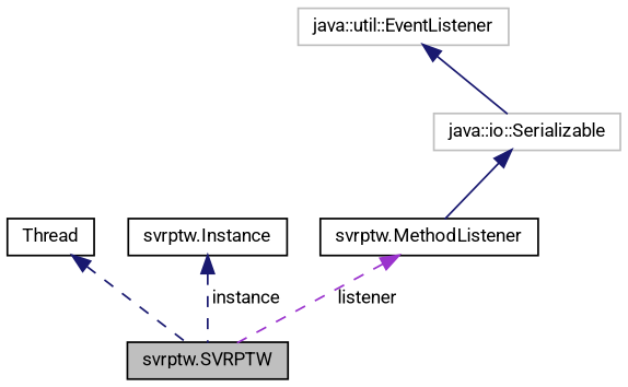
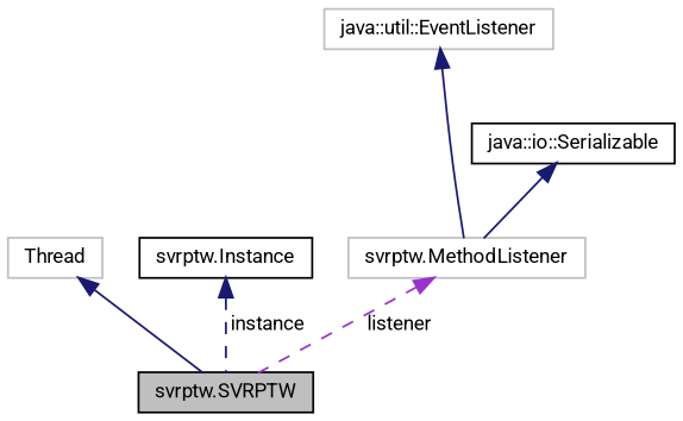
  digraph {
    fontname=Roboto
    node [color=black fillcolor=white fontname=Roboto fontsize=10 shape=record style=filled]
    edge [color=midnightblue dir=back fontname=Roboto fontsize=10 labelfontname=Helvetica labelfontsize=10 style=solid]
    n1 [fillcolor=grey75 fontcolor=black height=0.2 label="svrptw.SVRPTW" width=0.4]
-   n2 [height=0.2 label=Thread width=0.4]
+   n2 [color=grey75 height=0.2 label=Thread width=0.4]
    n3 [height=0.2 label="svrptw.Instance" width=0.4]
-   n4 [height=0.2 label="svrptw.MethodListener" width=0.4]
-   n5 [color=grey75 height=0.2 label="java::io::Serializable" width=0.4]
+   n4 [color=grey75 height=0.2 label="svrptw.MethodListener" width=0.4]
+   n5 [height=0.2 label="java::io::Serializable" width=0.4]
    n6 [color=grey75 height=0.2 label="java::util::EventListener" width=0.4]
-   n2 -> n1 [style=dashed]
+   n2 -> n1
    n3 -> n1 [label=" instance" style=dashed]
    n4 -> n1 [color=darkorchid3 label=" listener" style=dashed]
    n5 -> n4
-   n6 -> n5
+   n6 -> n4
  }
